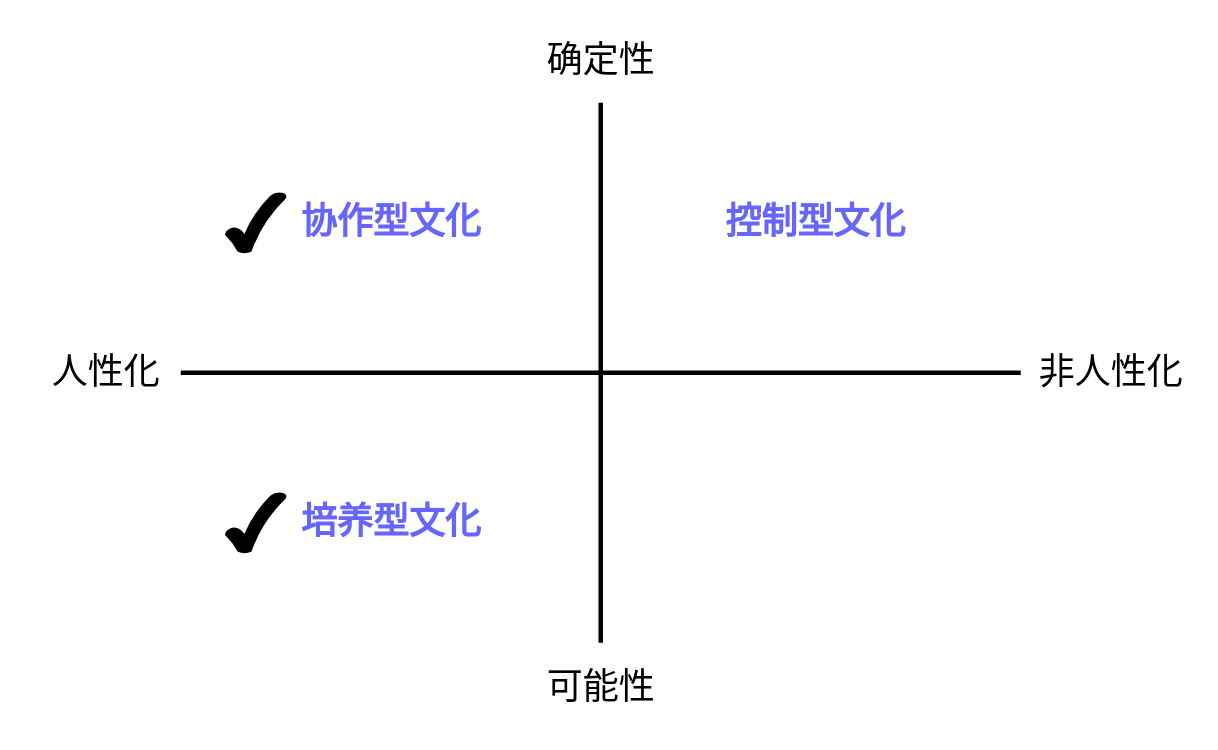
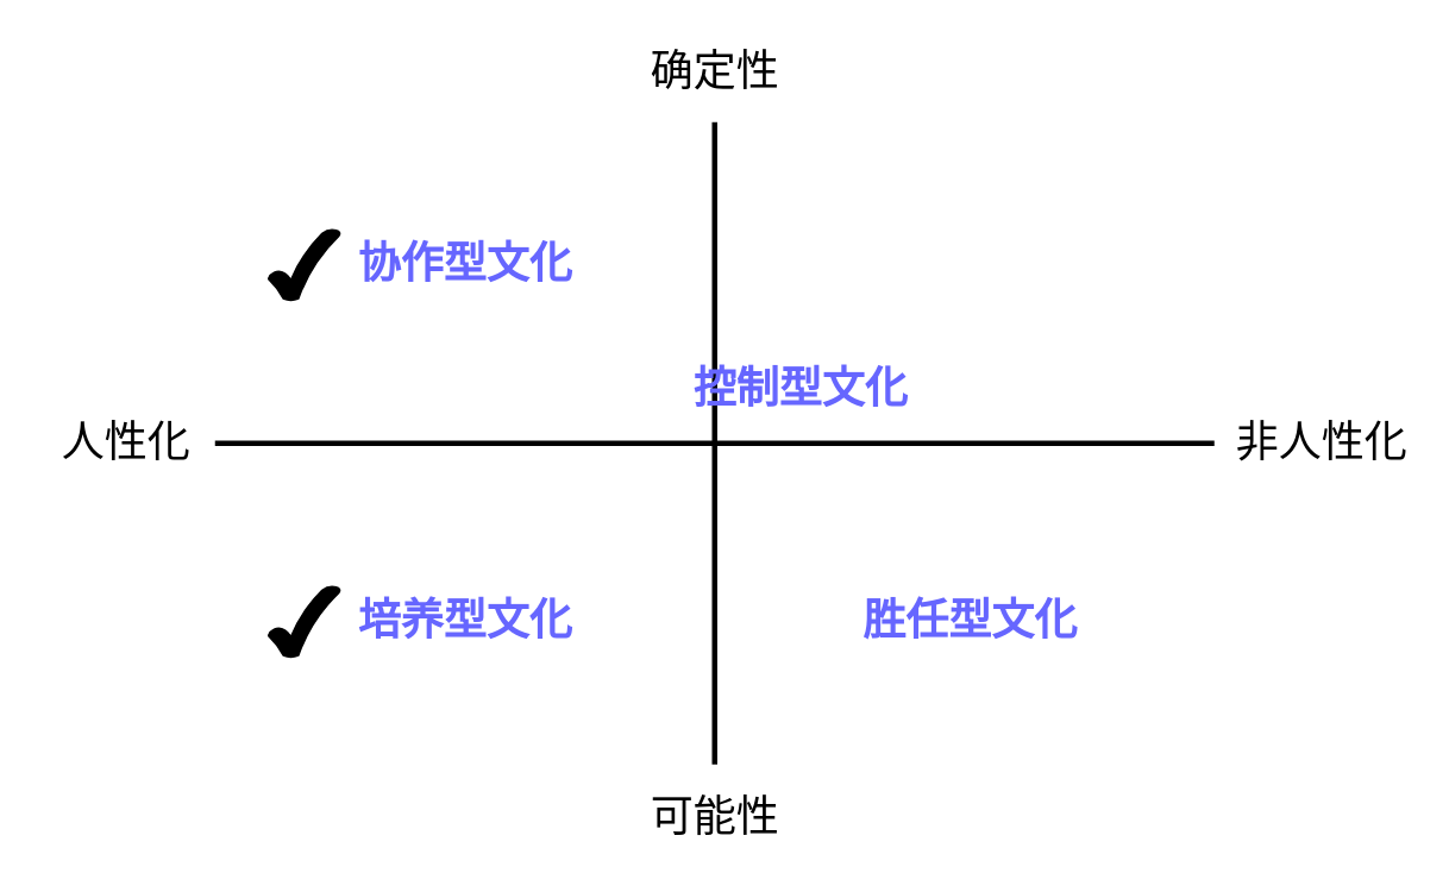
  <mxCell id="0" />
  <mxCell id="1" parent="0" />
  <mxCell id="2" value="" style="endArrow=none;html=1;rounded=0;strokeColor=#000000;strokeWidth=3;" edge="1" parent="1"><mxGeometry width="50" height="50" relative="1" as="geometry"><mxPoint x="120" y="248" as="sourcePoint" /><mxPoint x="680" y="248" as="targetPoint" /></mxGeometry></mxCell>
  <mxCell id="3" value="" style="endArrow=none;html=1;rounded=0;strokeWidth=3;" edge="1" parent="1"><mxGeometry width="50" height="50" relative="1" as="geometry"><mxPoint x="400" y="428" as="sourcePoint" /><mxPoint x="400" y="68" as="targetPoint" /></mxGeometry></mxCell>
  <mxCell id="4" value="协作型文化" style="text;strokeColor=none;fillColor=none;html=1;fontSize=24;fontStyle=1;verticalAlign=middle;align=center;fontColor=#6666FF;" vertex="1" parent="1"><mxGeometry x="180" y="128" width="160" height="40" as="geometry" /></mxCell>
  <mxCell id="5" value="培养型文化" style="text;strokeColor=none;fillColor=none;html=1;fontSize=24;fontStyle=1;verticalAlign=middle;align=center;fontColor=#6666FF;" vertex="1" parent="1"><mxGeometry x="180" y="328" width="160" height="40" as="geometry" /></mxCell>
- <mxCell id="7" value="控制型文化" style="text;strokeColor=none;fillColor=none;html=1;fontSize=24;fontStyle=1;verticalAlign=middle;align=center;fontColor=#6666FF;" vertex="1" parent="1"><mxGeometry x="463" y="128" width="160" height="40" as="geometry" /></mxCell>
+ <mxCell id="6" value="胜任型文化" style="text;strokeColor=none;fillColor=none;html=1;fontSize=24;fontStyle=1;verticalAlign=middle;align=center;fontColor=#6666FF;" vertex="1" parent="1"><mxGeometry x="463" y="328" width="160" height="40" as="geometry" /></mxCell>
+ <mxCell id="7" value="控制型文化" style="text;strokeColor=none;fillColor=none;html=1;fontSize=24;fontStyle=1;verticalAlign=middle;align=center;fontColor=#6666FF;" vertex="1" parent="1"><mxGeometry x="368" y="198" width="160" height="40" as="geometry" /></mxCell>
  <mxCell id="8" value="人性化" style="text;strokeColor=none;fillColor=none;html=1;fontSize=24;fontStyle=0;verticalAlign=middle;align=center;" vertex="1" parent="1"><mxGeometry x="20" y="228" width="100" height="40" as="geometry" /></mxCell>
  <mxCell id="9" value="非人性化" style="text;strokeColor=none;fillColor=none;html=1;fontSize=24;fontStyle=0;verticalAlign=middle;align=center;" vertex="1" parent="1"><mxGeometry x="690" y="228" width="100" height="40" as="geometry" /></mxCell>
  <mxCell id="10" value="确定性" style="text;strokeColor=none;fillColor=none;html=1;fontSize=24;fontStyle=0;verticalAlign=middle;align=center;" vertex="1" parent="1"><mxGeometry x="350" y="20" width="100" height="40" as="geometry" /></mxCell>
  <mxCell id="11" value="可能性" style="text;strokeColor=none;fillColor=none;html=1;fontSize=24;fontStyle=0;verticalAlign=middle;align=center;" vertex="1" parent="1"><mxGeometry x="350" y="438" width="100" height="40" as="geometry" /></mxCell>
  <mxCell id="12" value="" style="verticalLabelPosition=bottom;verticalAlign=top;html=1;shape=mxgraph.basic.tick;fillColor=#000000;" vertex="1" parent="1"><mxGeometry x="150" y="128" width="40" height="40" as="geometry" /></mxCell>
  <mxCell id="13" value="" style="verticalLabelPosition=bottom;verticalAlign=top;html=1;shape=mxgraph.basic.tick;fillColor=#000000;" vertex="1" parent="1"><mxGeometry x="150" y="328" width="40" height="40" as="geometry" /></mxCell>
